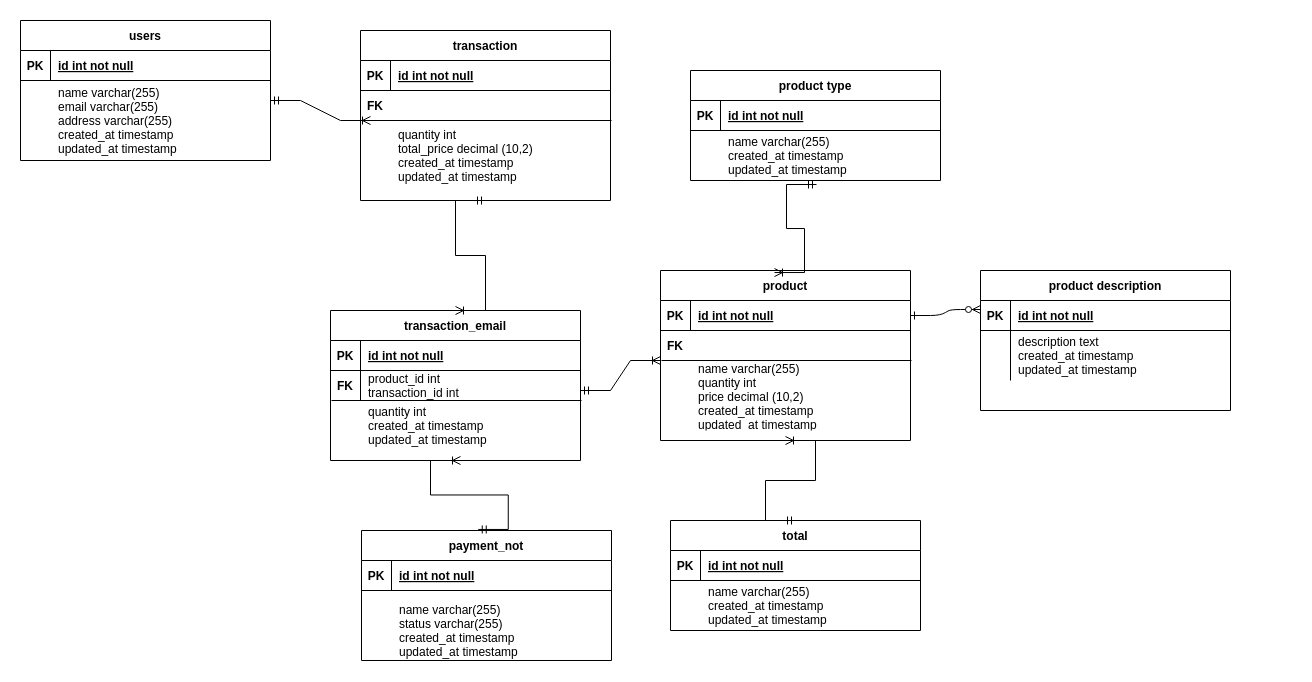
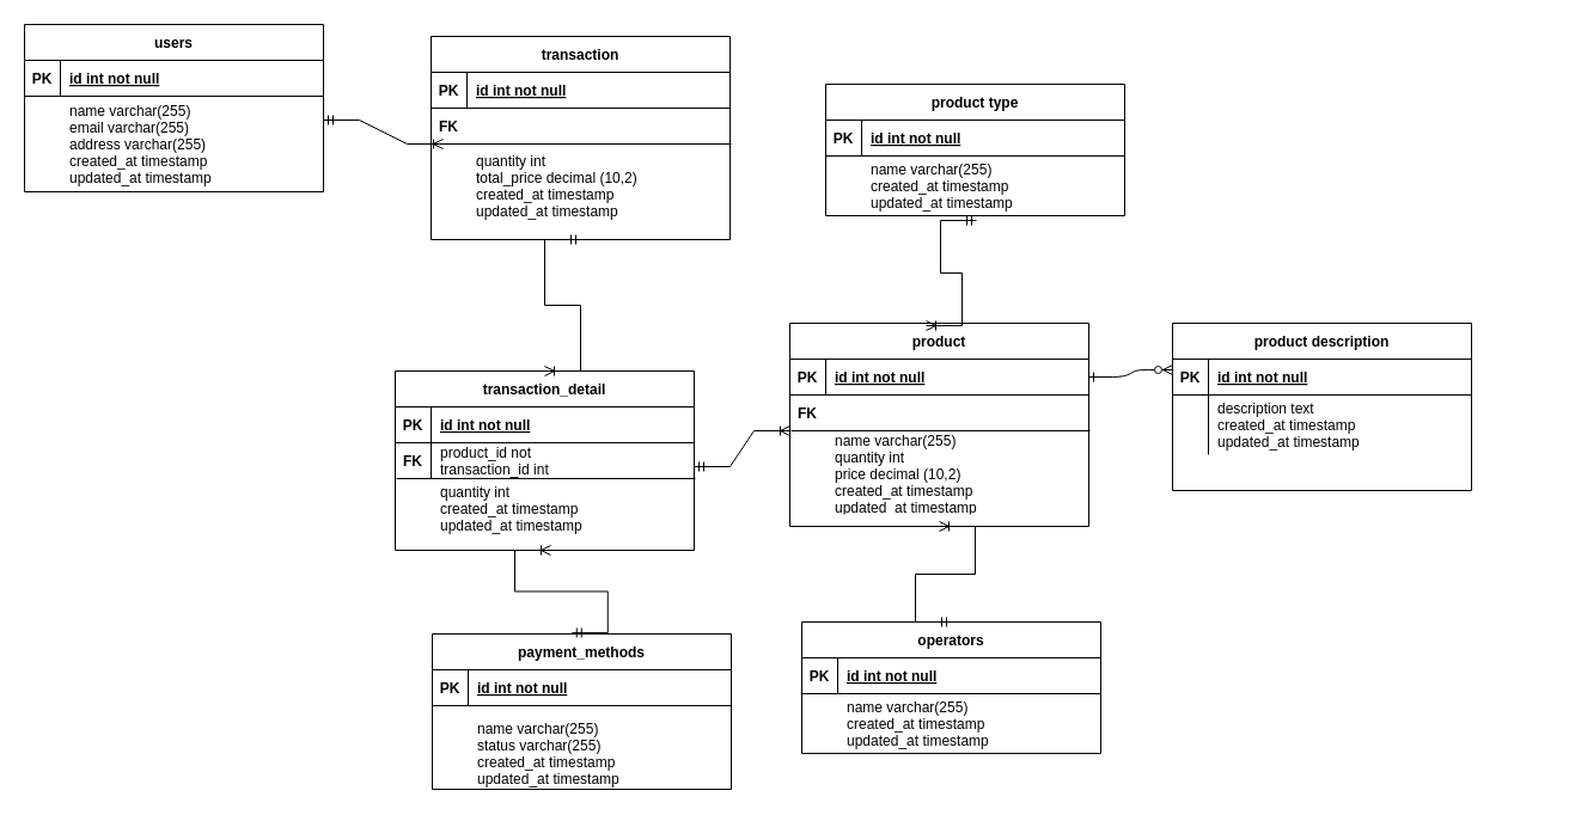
  <mxCell id="0" />
  <mxCell id="1" parent="0" />
  <mxCell id="2" value="" style="group" vertex="1" connectable="0" parent="1"><mxGeometry x="660" y="270" width="251" height="170" as="geometry" /></mxCell>
  <mxCell id="3" value="product" style="shape=table;startSize=30;container=1;collapsible=1;childLayout=tableLayout;fixedRows=1;rowLines=0;fontStyle=1;align=center;resizeLast=1;" parent="2" vertex="1"><mxGeometry width="250" height="170" as="geometry" /></mxCell>
  <mxCell id="4" value="" style="shape=partialRectangle;collapsible=0;dropTarget=0;pointerEvents=0;fillColor=none;points=[[0,0.5],[1,0.5]];portConstraint=eastwest;top=0;left=0;right=0;bottom=1;" parent="3" vertex="1"><mxGeometry y="30" width="250" height="30" as="geometry" /></mxCell>
  <mxCell id="5" value="PK" style="shape=partialRectangle;overflow=hidden;connectable=0;fillColor=none;top=0;left=0;bottom=0;right=0;fontStyle=1;" parent="4" vertex="1"><mxGeometry width="30" height="30" as="geometry"><mxRectangle width="30" height="30" as="alternateBounds" /></mxGeometry></mxCell>
  <mxCell id="6" value="id int not null" style="shape=partialRectangle;overflow=hidden;connectable=0;fillColor=none;top=0;left=0;bottom=0;right=0;align=left;spacingLeft=6;fontStyle=5;" parent="4" vertex="1"><mxGeometry x="30" width="220" height="30" as="geometry"><mxRectangle width="220" height="30" as="alternateBounds" /></mxGeometry></mxCell>
  <mxCell id="7" value="" style="shape=partialRectangle;collapsible=0;dropTarget=0;pointerEvents=0;fillColor=none;points=[[0,0.5],[1,0.5]];portConstraint=eastwest;top=0;left=0;right=0;bottom=0;" parent="3" vertex="1"><mxGeometry y="60" width="250" height="30" as="geometry" /></mxCell>
  <mxCell id="8" value="" style="shape=partialRectangle;overflow=hidden;connectable=0;fillColor=none;top=0;left=0;bottom=0;right=0;" parent="7" vertex="1"><mxGeometry width="30" height="30" as="geometry"><mxRectangle width="30" height="30" as="alternateBounds" /></mxGeometry></mxCell>
  <mxCell id="9" value="name varchar(255)&#10;quantity int&#10;price decimal (10,2)&#10;created_at timestamp&#10;updated_at timestamp" style="shape=partialRectangle;overflow=hidden;connectable=0;fillColor=none;top=0;left=0;bottom=0;right=0;align=left;spacingLeft=6;" vertex="1" parent="2"><mxGeometry x="30" y="90" width="220" height="70" as="geometry"><mxRectangle width="220" height="30" as="alternateBounds" /></mxGeometry></mxCell>
  <mxCell id="10" value="" style="group" vertex="1" connectable="0" parent="2"><mxGeometry y="60" width="251" height="30" as="geometry" /></mxCell>
  <mxCell id="11" value="FK" style="shape=partialRectangle;overflow=hidden;connectable=0;fillColor=none;top=0;left=0;bottom=0;right=0;fontStyle=1;" vertex="1" parent="10"><mxGeometry width="30" height="30" as="geometry"><mxRectangle width="30" height="30" as="alternateBounds" /></mxGeometry></mxCell>
  <mxCell id="12" value="" style="endArrow=none;html=1;rounded=0;" edge="1" parent="10"><mxGeometry width="50" height="50" relative="1" as="geometry"><mxPoint x="1" y="30" as="sourcePoint" /><mxPoint x="251" y="30" as="targetPoint" /></mxGeometry></mxCell>
  <mxCell id="13" value="" style="edgeStyle=entityRelationEdgeStyle;endArrow=ERzeroToMany;startArrow=ERone;endFill=1;startFill=0;entryX=0;entryY=0.3;entryDx=0;entryDy=0;entryPerimeter=0;" parent="1" source="4" target="15" edge="1"><mxGeometry width="100" height="100" relative="1" as="geometry"><mxPoint x="870" y="800" as="sourcePoint" /><mxPoint x="980" y="175" as="targetPoint" /></mxGeometry></mxCell>
  <mxCell id="14" value="product description" style="shape=table;startSize=30;container=1;collapsible=1;childLayout=tableLayout;fixedRows=1;rowLines=0;fontStyle=1;align=center;resizeLast=1;" vertex="1" parent="1"><mxGeometry x="980" y="270" width="250" height="140" as="geometry" /></mxCell>
  <mxCell id="15" value="" style="shape=partialRectangle;collapsible=0;dropTarget=0;pointerEvents=0;fillColor=none;points=[[0,0.5],[1,0.5]];portConstraint=eastwest;top=0;left=0;right=0;bottom=1;" vertex="1" parent="14"><mxGeometry y="30" width="250" height="30" as="geometry" /></mxCell>
  <mxCell id="16" value="PK" style="shape=partialRectangle;overflow=hidden;connectable=0;fillColor=none;top=0;left=0;bottom=0;right=0;fontStyle=1;" vertex="1" parent="15"><mxGeometry width="30" height="30" as="geometry"><mxRectangle width="30" height="30" as="alternateBounds" /></mxGeometry></mxCell>
  <mxCell id="17" value="id int not null" style="shape=partialRectangle;overflow=hidden;connectable=0;fillColor=none;top=0;left=0;bottom=0;right=0;align=left;spacingLeft=6;fontStyle=5;" vertex="1" parent="15"><mxGeometry x="30" width="220" height="30" as="geometry"><mxRectangle width="220" height="30" as="alternateBounds" /></mxGeometry></mxCell>
  <mxCell id="18" value="" style="shape=partialRectangle;collapsible=0;dropTarget=0;pointerEvents=0;fillColor=none;points=[[0,0.5],[1,0.5]];portConstraint=eastwest;top=0;left=0;right=0;bottom=0;" vertex="1" parent="14"><mxGeometry y="60" width="250" height="50" as="geometry" /></mxCell>
  <mxCell id="19" value="" style="shape=partialRectangle;overflow=hidden;connectable=0;fillColor=none;top=0;left=0;bottom=0;right=0;" vertex="1" parent="18"><mxGeometry width="30" height="50" as="geometry"><mxRectangle width="30" height="50" as="alternateBounds" /></mxGeometry></mxCell>
  <mxCell id="20" value="description text&#10;created_at timestamp&#10;updated_at timestamp" style="shape=partialRectangle;overflow=hidden;connectable=0;fillColor=none;top=0;left=0;bottom=0;right=0;align=left;spacingLeft=6;" vertex="1" parent="18"><mxGeometry x="30" width="220" height="50" as="geometry"><mxRectangle width="220" height="50" as="alternateBounds" /></mxGeometry></mxCell>
  <mxCell id="21" value="" style="group" vertex="1" connectable="0" parent="1"><mxGeometry x="690" y="70" width="250" height="170" as="geometry" /></mxCell>
  <mxCell id="22" value="product type" style="shape=table;startSize=30;container=1;collapsible=1;childLayout=tableLayout;fixedRows=1;rowLines=0;fontStyle=1;align=center;resizeLast=1;" vertex="1" parent="21"><mxGeometry width="250" height="110" as="geometry" /></mxCell>
  <mxCell id="23" value="" style="shape=partialRectangle;collapsible=0;dropTarget=0;pointerEvents=0;fillColor=none;points=[[0,0.5],[1,0.5]];portConstraint=eastwest;top=0;left=0;right=0;bottom=1;" vertex="1" parent="22"><mxGeometry y="30" width="250" height="30" as="geometry" /></mxCell>
  <mxCell id="24" value="PK" style="shape=partialRectangle;overflow=hidden;connectable=0;fillColor=none;top=0;left=0;bottom=0;right=0;fontStyle=1;" vertex="1" parent="23"><mxGeometry width="30" height="30" as="geometry"><mxRectangle width="30" height="30" as="alternateBounds" /></mxGeometry></mxCell>
  <mxCell id="25" value="id int not null" style="shape=partialRectangle;overflow=hidden;connectable=0;fillColor=none;top=0;left=0;bottom=0;right=0;align=left;spacingLeft=6;fontStyle=5;" vertex="1" parent="23"><mxGeometry x="30" width="220" height="30" as="geometry"><mxRectangle width="220" height="30" as="alternateBounds" /></mxGeometry></mxCell>
  <mxCell id="26" value="" style="shape=partialRectangle;collapsible=0;dropTarget=0;pointerEvents=0;fillColor=none;points=[[0,0.5],[1,0.5]];portConstraint=eastwest;top=0;left=0;right=0;bottom=0;" vertex="1" parent="21"><mxGeometry y="60" width="250" height="50" as="geometry" /></mxCell>
  <mxCell id="27" value="" style="shape=partialRectangle;overflow=hidden;connectable=0;fillColor=none;top=0;left=0;bottom=0;right=0;" vertex="1" parent="26"><mxGeometry width="30" height="50" as="geometry"><mxRectangle width="30" height="50" as="alternateBounds" /></mxGeometry></mxCell>
  <mxCell id="28" value="name varchar(255)&#10;created_at timestamp&#10;updated_at timestamp" style="shape=partialRectangle;overflow=hidden;connectable=0;fillColor=none;top=0;left=0;bottom=0;right=0;align=left;spacingLeft=6;" vertex="1" parent="26"><mxGeometry x="30" width="220" height="50" as="geometry"><mxRectangle width="220" height="50" as="alternateBounds" /></mxGeometry></mxCell>
  <mxCell id="29" value="" style="edgeStyle=entityRelationEdgeStyle;fontSize=12;html=1;endArrow=ERoneToMany;startArrow=ERmandOne;rounded=0;exitX=0.504;exitY=1.08;exitDx=0;exitDy=0;exitPerimeter=0;entryX=0.456;entryY=0.012;entryDx=0;entryDy=0;entryPerimeter=0;" edge="1" parent="1" source="26" target="3"><mxGeometry width="100" height="100" relative="1" as="geometry"><mxPoint x="750" y="170" as="sourcePoint" /><mxPoint x="830" y="160" as="targetPoint" /></mxGeometry></mxCell>
  <mxCell id="30" value="" style="group" vertex="1" connectable="0" parent="1"><mxGeometry x="1040" y="440" width="250" height="170" as="geometry" /></mxCell>
  <mxCell id="31" value="" style="group" vertex="1" connectable="0" parent="30"><mxGeometry x="-370" y="80" width="250" height="110" as="geometry" /></mxCell>
- <mxCell id="32" value="total" style="shape=table;startSize=30;container=1;collapsible=1;childLayout=tableLayout;fixedRows=1;rowLines=0;fontStyle=1;align=center;resizeLast=1;" vertex="1" parent="31"><mxGeometry width="250" height="110" as="geometry" /></mxCell>
+ <mxCell id="32" value="operators" style="shape=table;startSize=30;container=1;collapsible=1;childLayout=tableLayout;fixedRows=1;rowLines=0;fontStyle=1;align=center;resizeLast=1;" vertex="1" parent="31"><mxGeometry width="250" height="110" as="geometry" /></mxCell>
  <mxCell id="33" value="" style="shape=partialRectangle;collapsible=0;dropTarget=0;pointerEvents=0;fillColor=none;points=[[0,0.5],[1,0.5]];portConstraint=eastwest;top=0;left=0;right=0;bottom=1;" vertex="1" parent="32"><mxGeometry y="30" width="250" height="30" as="geometry" /></mxCell>
  <mxCell id="34" value="PK" style="shape=partialRectangle;overflow=hidden;connectable=0;fillColor=none;top=0;left=0;bottom=0;right=0;fontStyle=1;" vertex="1" parent="33"><mxGeometry width="30" height="30" as="geometry"><mxRectangle width="30" height="30" as="alternateBounds" /></mxGeometry></mxCell>
  <mxCell id="35" value="id int not null" style="shape=partialRectangle;overflow=hidden;connectable=0;fillColor=none;top=0;left=0;bottom=0;right=0;align=left;spacingLeft=6;fontStyle=5;" vertex="1" parent="33"><mxGeometry x="30" width="220" height="30" as="geometry"><mxRectangle width="220" height="30" as="alternateBounds" /></mxGeometry></mxCell>
  <mxCell id="36" value="" style="shape=partialRectangle;collapsible=0;dropTarget=0;pointerEvents=0;fillColor=none;points=[[0,0.5],[1,0.5]];portConstraint=eastwest;top=0;left=0;right=0;bottom=0;" vertex="1" parent="31"><mxGeometry y="60" width="250" height="50" as="geometry" /></mxCell>
  <mxCell id="37" value="" style="shape=partialRectangle;overflow=hidden;connectable=0;fillColor=none;top=0;left=0;bottom=0;right=0;" vertex="1" parent="36"><mxGeometry width="30" height="50" as="geometry"><mxRectangle width="30" height="50" as="alternateBounds" /></mxGeometry></mxCell>
  <mxCell id="38" value="name varchar(255)&#10;created_at timestamp&#10;updated_at timestamp" style="shape=partialRectangle;overflow=hidden;connectable=0;fillColor=none;top=0;left=0;bottom=0;right=0;align=left;spacingLeft=6;" vertex="1" parent="36"><mxGeometry x="30" width="220" height="50" as="geometry"><mxRectangle width="220" height="50" as="alternateBounds" /></mxGeometry></mxCell>
  <mxCell id="39" value="" style="edgeStyle=entityRelationEdgeStyle;fontSize=12;html=1;endArrow=ERoneToMany;startArrow=ERmandOne;rounded=0;entryX=0.5;entryY=1;entryDx=0;entryDy=0;exitX=0.5;exitY=0;exitDx=0;exitDy=0;" edge="1" parent="1" source="32" target="3"><mxGeometry width="100" height="100" relative="1" as="geometry"><mxPoint x="930" y="500" as="sourcePoint" /><mxPoint x="1030" y="400" as="targetPoint" /></mxGeometry></mxCell>
  <mxCell id="40" value="" style="group" vertex="1" connectable="0" parent="1"><mxGeometry x="330" y="310" width="251" height="170" as="geometry" /></mxCell>
- <mxCell id="41" value="transaction_email" style="shape=table;startSize=30;container=1;collapsible=1;childLayout=tableLayout;fixedRows=1;rowLines=0;fontStyle=1;align=center;resizeLast=1;" vertex="1" parent="40"><mxGeometry width="250" height="150" as="geometry" /></mxCell>
+ <mxCell id="41" value="transaction_detail" style="shape=table;startSize=30;container=1;collapsible=1;childLayout=tableLayout;fixedRows=1;rowLines=0;fontStyle=1;align=center;resizeLast=1;" vertex="1" parent="40"><mxGeometry width="250" height="150" as="geometry" /></mxCell>
  <mxCell id="42" value="" style="shape=partialRectangle;collapsible=0;dropTarget=0;pointerEvents=0;fillColor=none;points=[[0,0.5],[1,0.5]];portConstraint=eastwest;top=0;left=0;right=0;bottom=1;" vertex="1" parent="41"><mxGeometry y="30" width="250" height="30" as="geometry" /></mxCell>
  <mxCell id="43" value="PK" style="shape=partialRectangle;overflow=hidden;connectable=0;fillColor=none;top=0;left=0;bottom=0;right=0;fontStyle=1;" vertex="1" parent="42"><mxGeometry width="30" height="30" as="geometry"><mxRectangle width="30" height="30" as="alternateBounds" /></mxGeometry></mxCell>
  <mxCell id="44" value="id int not null" style="shape=partialRectangle;overflow=hidden;connectable=0;fillColor=none;top=0;left=0;bottom=0;right=0;align=left;spacingLeft=6;fontStyle=5;" vertex="1" parent="42"><mxGeometry x="30" width="220" height="30" as="geometry"><mxRectangle width="220" height="30" as="alternateBounds" /></mxGeometry></mxCell>
  <mxCell id="45" value="" style="shape=partialRectangle;collapsible=0;dropTarget=0;pointerEvents=0;fillColor=none;points=[[0,0.5],[1,0.5]];portConstraint=eastwest;top=0;left=0;right=0;bottom=0;" vertex="1" parent="41"><mxGeometry y="60" width="250" height="30" as="geometry" /></mxCell>
  <mxCell id="46" value="" style="shape=partialRectangle;overflow=hidden;connectable=0;fillColor=none;top=0;left=0;bottom=0;right=0;" vertex="1" parent="45"><mxGeometry width="30" height="30" as="geometry"><mxRectangle width="30" height="30" as="alternateBounds" /></mxGeometry></mxCell>
- <mxCell id="47" value="product_id int&#10;transaction_id int" style="shape=partialRectangle;overflow=hidden;connectable=0;fillColor=none;top=0;left=0;bottom=0;right=0;align=left;spacingLeft=6;" vertex="1" parent="45"><mxGeometry x="30" width="220" height="30" as="geometry"><mxRectangle width="220" height="30" as="alternateBounds" /></mxGeometry></mxCell>
+ <mxCell id="47" value="product_id not&#10;transaction_id int" style="shape=partialRectangle;overflow=hidden;connectable=0;fillColor=none;top=0;left=0;bottom=0;right=0;align=left;spacingLeft=6;" vertex="1" parent="45"><mxGeometry x="30" width="220" height="30" as="geometry"><mxRectangle width="220" height="30" as="alternateBounds" /></mxGeometry></mxCell>
  <mxCell id="48" value="quantity int&#10;created_at timestamp&#10;updated_at timestamp" style="shape=partialRectangle;overflow=hidden;connectable=0;fillColor=none;top=0;left=0;bottom=0;right=0;align=left;spacingLeft=6;" vertex="1" parent="40"><mxGeometry x="30" y="80" width="220" height="70" as="geometry"><mxRectangle width="220" height="30" as="alternateBounds" /></mxGeometry></mxCell>
  <mxCell id="49" value="" style="group" vertex="1" connectable="0" parent="40"><mxGeometry y="60" width="251" height="30" as="geometry" /></mxCell>
  <mxCell id="50" value="FK" style="shape=partialRectangle;overflow=hidden;connectable=0;fillColor=none;top=0;left=0;bottom=0;right=0;fontStyle=1;" vertex="1" parent="49"><mxGeometry width="30" height="30" as="geometry"><mxRectangle width="30" height="30" as="alternateBounds" /></mxGeometry></mxCell>
  <mxCell id="51" value="" style="endArrow=none;html=1;rounded=0;" edge="1" parent="49"><mxGeometry width="50" height="50" relative="1" as="geometry"><mxPoint x="1" y="30" as="sourcePoint" /><mxPoint x="251" y="30" as="targetPoint" /></mxGeometry></mxCell>
  <mxCell id="52" value="" style="group" vertex="1" connectable="0" parent="1"><mxGeometry x="20" y="20" width="250" height="180" as="geometry" /></mxCell>
  <mxCell id="53" value="users" style="shape=table;startSize=30;container=1;collapsible=1;childLayout=tableLayout;fixedRows=1;rowLines=0;fontStyle=1;align=center;resizeLast=1;" vertex="1" parent="52"><mxGeometry width="250" height="140" as="geometry" /></mxCell>
  <mxCell id="54" value="" style="shape=partialRectangle;collapsible=0;dropTarget=0;pointerEvents=0;fillColor=none;points=[[0,0.5],[1,0.5]];portConstraint=eastwest;top=0;left=0;right=0;bottom=1;" vertex="1" parent="53"><mxGeometry y="30" width="250" height="30" as="geometry" /></mxCell>
  <mxCell id="55" value="PK" style="shape=partialRectangle;overflow=hidden;connectable=0;fillColor=none;top=0;left=0;bottom=0;right=0;fontStyle=1;" vertex="1" parent="54"><mxGeometry width="30" height="30" as="geometry"><mxRectangle width="30" height="30" as="alternateBounds" /></mxGeometry></mxCell>
  <mxCell id="56" value="id int not null" style="shape=partialRectangle;overflow=hidden;connectable=0;fillColor=none;top=0;left=0;bottom=0;right=0;align=left;spacingLeft=6;fontStyle=5;" vertex="1" parent="54"><mxGeometry x="30" width="220" height="30" as="geometry"><mxRectangle width="220" height="30" as="alternateBounds" /></mxGeometry></mxCell>
  <mxCell id="57" value="" style="shape=partialRectangle;collapsible=0;dropTarget=0;pointerEvents=0;fillColor=none;points=[[0,0.5],[1,0.5]];portConstraint=eastwest;top=0;left=0;right=0;bottom=0;" vertex="1" parent="52"><mxGeometry y="60" width="250" height="80" as="geometry" /></mxCell>
  <mxCell id="58" value="" style="shape=partialRectangle;overflow=hidden;connectable=0;fillColor=none;top=0;left=0;bottom=0;right=0;" vertex="1" parent="57"><mxGeometry width="30" height="80" as="geometry"><mxRectangle width="30" height="50" as="alternateBounds" /></mxGeometry></mxCell>
  <mxCell id="59" value="name varchar(255)&#10;email varchar(255)&#10;address varchar(255)&#10;created_at timestamp&#10;updated_at timestamp" style="shape=partialRectangle;overflow=hidden;connectable=0;fillColor=none;top=0;left=0;bottom=0;right=0;align=left;spacingLeft=6;" vertex="1" parent="52"><mxGeometry x="30" y="40" width="220" height="120" as="geometry"><mxRectangle width="220" height="50" as="alternateBounds" /></mxGeometry></mxCell>
  <mxCell id="60" value="" style="group" vertex="1" connectable="0" parent="1"><mxGeometry x="360" y="30" width="251" height="170" as="geometry" /></mxCell>
  <mxCell id="61" value="transaction" style="shape=table;startSize=30;container=1;collapsible=1;childLayout=tableLayout;fixedRows=1;rowLines=0;fontStyle=1;align=center;resizeLast=1;" vertex="1" parent="60"><mxGeometry width="250" height="170" as="geometry" /></mxCell>
  <mxCell id="62" value="" style="shape=partialRectangle;collapsible=0;dropTarget=0;pointerEvents=0;fillColor=none;points=[[0,0.5],[1,0.5]];portConstraint=eastwest;top=0;left=0;right=0;bottom=1;" vertex="1" parent="61"><mxGeometry y="30" width="250" height="30" as="geometry" /></mxCell>
  <mxCell id="63" value="PK" style="shape=partialRectangle;overflow=hidden;connectable=0;fillColor=none;top=0;left=0;bottom=0;right=0;fontStyle=1;" vertex="1" parent="62"><mxGeometry width="30" height="30" as="geometry"><mxRectangle width="30" height="30" as="alternateBounds" /></mxGeometry></mxCell>
  <mxCell id="64" value="id int not null" style="shape=partialRectangle;overflow=hidden;connectable=0;fillColor=none;top=0;left=0;bottom=0;right=0;align=left;spacingLeft=6;fontStyle=5;" vertex="1" parent="62"><mxGeometry x="30" width="220" height="30" as="geometry"><mxRectangle width="220" height="30" as="alternateBounds" /></mxGeometry></mxCell>
  <mxCell id="65" value="" style="shape=partialRectangle;collapsible=0;dropTarget=0;pointerEvents=0;fillColor=none;points=[[0,0.5],[1,0.5]];portConstraint=eastwest;top=0;left=0;right=0;bottom=0;" vertex="1" parent="61"><mxGeometry y="60" width="250" height="30" as="geometry" /></mxCell>
  <mxCell id="66" value="" style="shape=partialRectangle;overflow=hidden;connectable=0;fillColor=none;top=0;left=0;bottom=0;right=0;" vertex="1" parent="65"><mxGeometry width="30" height="30" as="geometry"><mxRectangle width="30" height="30" as="alternateBounds" /></mxGeometry></mxCell>
  <mxCell id="67" value="quantity int&#10;total_price decimal (10,2)&#10;created_at timestamp&#10;updated_at timestamp" style="shape=partialRectangle;overflow=hidden;connectable=0;fillColor=none;top=0;left=0;bottom=0;right=0;align=left;spacingLeft=6;" vertex="1" parent="60"><mxGeometry x="30" y="90" width="220" height="70" as="geometry"><mxRectangle width="220" height="30" as="alternateBounds" /></mxGeometry></mxCell>
  <mxCell id="68" value="" style="group" vertex="1" connectable="0" parent="60"><mxGeometry y="60" width="251" height="30" as="geometry" /></mxCell>
  <mxCell id="69" value="FK" style="shape=partialRectangle;overflow=hidden;connectable=0;fillColor=none;top=0;left=0;bottom=0;right=0;fontStyle=1;" vertex="1" parent="68"><mxGeometry width="30" height="30" as="geometry"><mxRectangle width="30" height="30" as="alternateBounds" /></mxGeometry></mxCell>
  <mxCell id="70" value="" style="endArrow=none;html=1;rounded=0;" edge="1" parent="68"><mxGeometry width="50" height="50" relative="1" as="geometry"><mxPoint x="1" y="30" as="sourcePoint" /><mxPoint x="251" y="30" as="targetPoint" /></mxGeometry></mxCell>
  <mxCell id="71" value="" style="edgeStyle=entityRelationEdgeStyle;fontSize=12;html=1;endArrow=ERoneToMany;startArrow=ERmandOne;rounded=0;" edge="1" parent="1"><mxGeometry width="100" height="100" relative="1" as="geometry"><mxPoint x="270" y="100" as="sourcePoint" /><mxPoint x="370" y="120" as="targetPoint" /></mxGeometry></mxCell>
  <mxCell id="72" value="" style="edgeStyle=entityRelationEdgeStyle;fontSize=12;html=1;endArrow=ERoneToMany;startArrow=ERmandOne;rounded=0;entryX=0.5;entryY=0;entryDx=0;entryDy=0;exitX=0.5;exitY=1;exitDx=0;exitDy=0;" edge="1" parent="1" source="61" target="41"><mxGeometry width="100" height="100" relative="1" as="geometry"><mxPoint x="720" y="180" as="sourcePoint" /><mxPoint x="820" as="targetPoint" y="80" /></mxGeometry></mxCell>
  <mxCell id="73" value="" style="edgeStyle=entityRelationEdgeStyle;fontSize=12;html=1;endArrow=ERoneToMany;startArrow=ERmandOne;rounded=0;" edge="1" parent="1"><mxGeometry width="100" height="100" relative="1" as="geometry"><mxPoint x="580" y="390" as="sourcePoint" /><mxPoint x="660" y="360" as="targetPoint" /></mxGeometry></mxCell>
  <mxCell id="74" value="" style="group" vertex="1" connectable="0" parent="1"><mxGeometry x="361" y="530" width="250" height="130" as="geometry" /></mxCell>
- <mxCell id="75" value="payment_not" style="shape=table;startSize=30;container=1;collapsible=1;childLayout=tableLayout;fixedRows=1;rowLines=0;fontStyle=1;align=center;resizeLast=1;" vertex="1" parent="74"><mxGeometry width="250" height="130" as="geometry" /></mxCell>
+ <mxCell id="75" value="payment_methods" style="shape=table;startSize=30;container=1;collapsible=1;childLayout=tableLayout;fixedRows=1;rowLines=0;fontStyle=1;align=center;resizeLast=1;" vertex="1" parent="74"><mxGeometry width="250" height="130" as="geometry" /></mxCell>
  <mxCell id="76" value="" style="shape=partialRectangle;collapsible=0;dropTarget=0;pointerEvents=0;fillColor=none;points=[[0,0.5],[1,0.5]];portConstraint=eastwest;top=0;left=0;right=0;bottom=1;" vertex="1" parent="75"><mxGeometry y="30" width="250" height="30" as="geometry" /></mxCell>
  <mxCell id="77" value="PK" style="shape=partialRectangle;overflow=hidden;connectable=0;fillColor=none;top=0;left=0;bottom=0;right=0;fontStyle=1;" vertex="1" parent="76"><mxGeometry width="30" height="30" as="geometry"><mxRectangle width="30" height="30" as="alternateBounds" /></mxGeometry></mxCell>
  <mxCell id="78" value="id int not null" style="shape=partialRectangle;overflow=hidden;connectable=0;fillColor=none;top=0;left=0;bottom=0;right=0;align=left;spacingLeft=6;fontStyle=5;" vertex="1" parent="76"><mxGeometry x="30" width="220" height="30" as="geometry"><mxRectangle width="220" height="30" as="alternateBounds" /></mxGeometry></mxCell>
  <mxCell id="79" value="" style="shape=partialRectangle;collapsible=0;dropTarget=0;pointerEvents=0;fillColor=none;points=[[0,0.5],[1,0.5]];portConstraint=eastwest;top=0;left=0;right=0;bottom=0;" vertex="1" parent="74"><mxGeometry y="70.909" width="250" height="59.091" as="geometry" /></mxCell>
  <mxCell id="80" value="" style="shape=partialRectangle;overflow=hidden;connectable=0;fillColor=none;top=0;left=0;bottom=0;right=0;" vertex="1" parent="79"><mxGeometry width="30" height="59.091" as="geometry"><mxRectangle width="30" height="50" as="alternateBounds" /></mxGeometry></mxCell>
  <mxCell id="81" value="name varchar(255)&#10;status varchar(255)&#10;created_at timestamp&#10;updated_at timestamp" style="shape=partialRectangle;overflow=hidden;connectable=0;fillColor=none;top=0;left=0;bottom=0;right=0;align=left;spacingLeft=6;" vertex="1" parent="79"><mxGeometry x="30" width="220" height="59.091" as="geometry"><mxRectangle width="220" height="50" as="alternateBounds" /></mxGeometry></mxCell>
  <mxCell id="82" value="" style="edgeStyle=entityRelationEdgeStyle;fontSize=12;html=1;endArrow=ERoneToMany;startArrow=ERmandOne;rounded=0;exitX=0.467;exitY=-0.008;exitDx=0;exitDy=0;exitPerimeter=0;" edge="1" parent="1" source="75"><mxGeometry width="100" height="100" relative="1" as="geometry"><mxPoint x="760" y="580" as="sourcePoint" /><mxPoint x="460" y="460" as="targetPoint" /></mxGeometry></mxCell>
